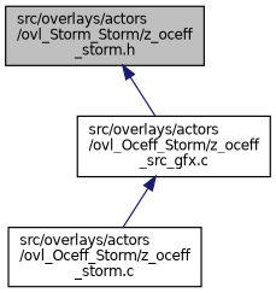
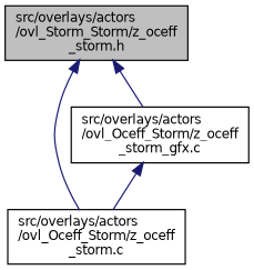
  digraph {
    node [color=black fillcolor=white fontname=Helvetica fontsize=10 shape=record style=filled]
    edge [color=midnightblue dir=back fontname=Helvetica fontsize=10 labelfontname=Helvetica labelfontsize=10 style=solid]
    n1 [fillcolor=grey75 fontcolor=black height=0.2 label="src/overlays/actors\l/ovl_Storm_Storm/z_oceff\l_storm.h" width=0.4]
    n2 [height=0.2 label="src/overlays/actors\l/ovl_Oceff_Storm/z_oceff\l_storm.c" width=0.4]
-   n3 [height=0.2 label="src/overlays/actors\l/ovl_Oceff_Storm/z_oceff\l_src_gfx.c" width=0.4]
+   n3 [height=0.2 label="src/overlays/actors\l/ovl_Oceff_Storm/z_oceff\l_storm_gfx.c" width=0.4]
+   n1 -> n2
    n1 -> n3
    n3 -> n2
  }
